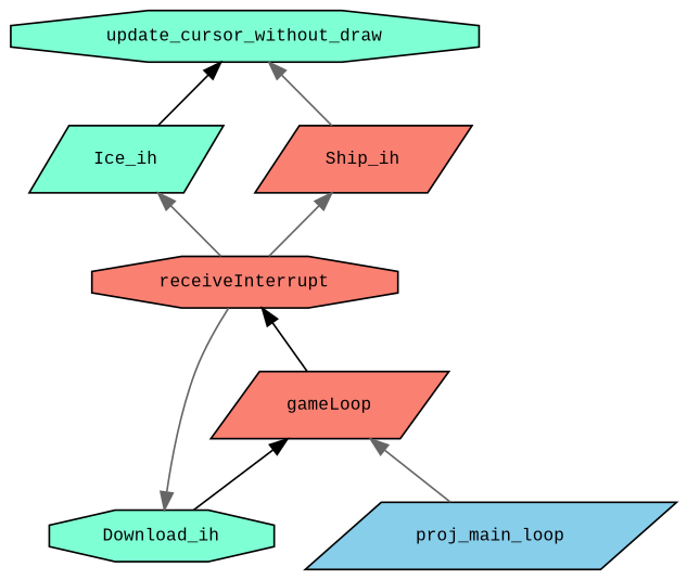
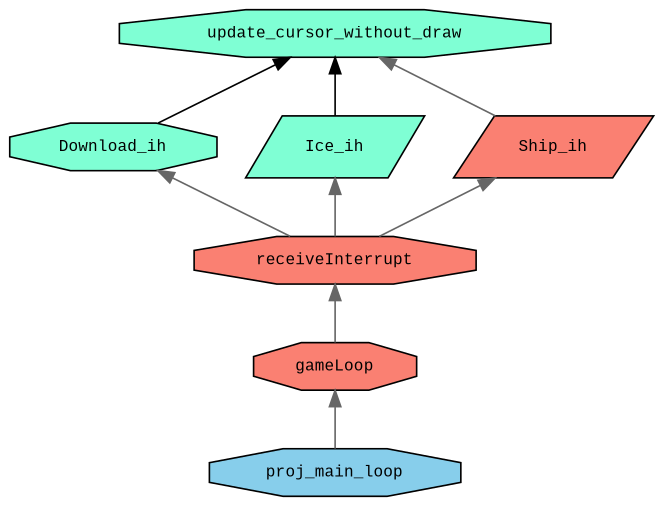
  digraph {
    fontname="Liberation Mono"
    rankdir=TB
    node [color=black fillcolor=aquamarine fontname="Liberation Mono" fontsize=10 shape=octagon style=filled]
    edge [color=gray40 dir=back fontname="Liberation Mono" fontsize=10 labelfontname=Helvetica labelfontsize=10 style=solid]
    n1 [fontcolor=black height=0.2 label=update_cursor_without_draw width=0.4]
    n2 [height=0.2 label=Download_ih width=0.4]
    n3 [height=0.2 label=Ice_ih shape=parallelogram width=0.4]
    n4 [fillcolor=salmon height=0.2 label=Ship_ih shape=parallelogram width=0.4]
    n5 [fillcolor=salmon height=0.2 label=receiveInterrupt width=0.4]
-   n6 [fillcolor=salmon height=0.2 label=gameLoop shape=parallelogram width=0.4]
-   n7 [fillcolor=skyblue height=0.2 label=proj_main_loop shape=parallelogram width=0.4]
-   n6 -> n2 [color=black]
+   n6 [fillcolor=salmon height=0.2 label=gameLoop width=0.4]
+   n7 [fillcolor=skyblue height=0.2 label=proj_main_loop width=0.4]
+   n1 -> n2 [color=black]
    n1 -> n3 [color=black]
    n1 -> n4
    n2 -> n5
    n3 -> n5
    n4 -> n5
-   n5 -> n6 [color=black]
+   n5 -> n6
    n6 -> n7
  }
